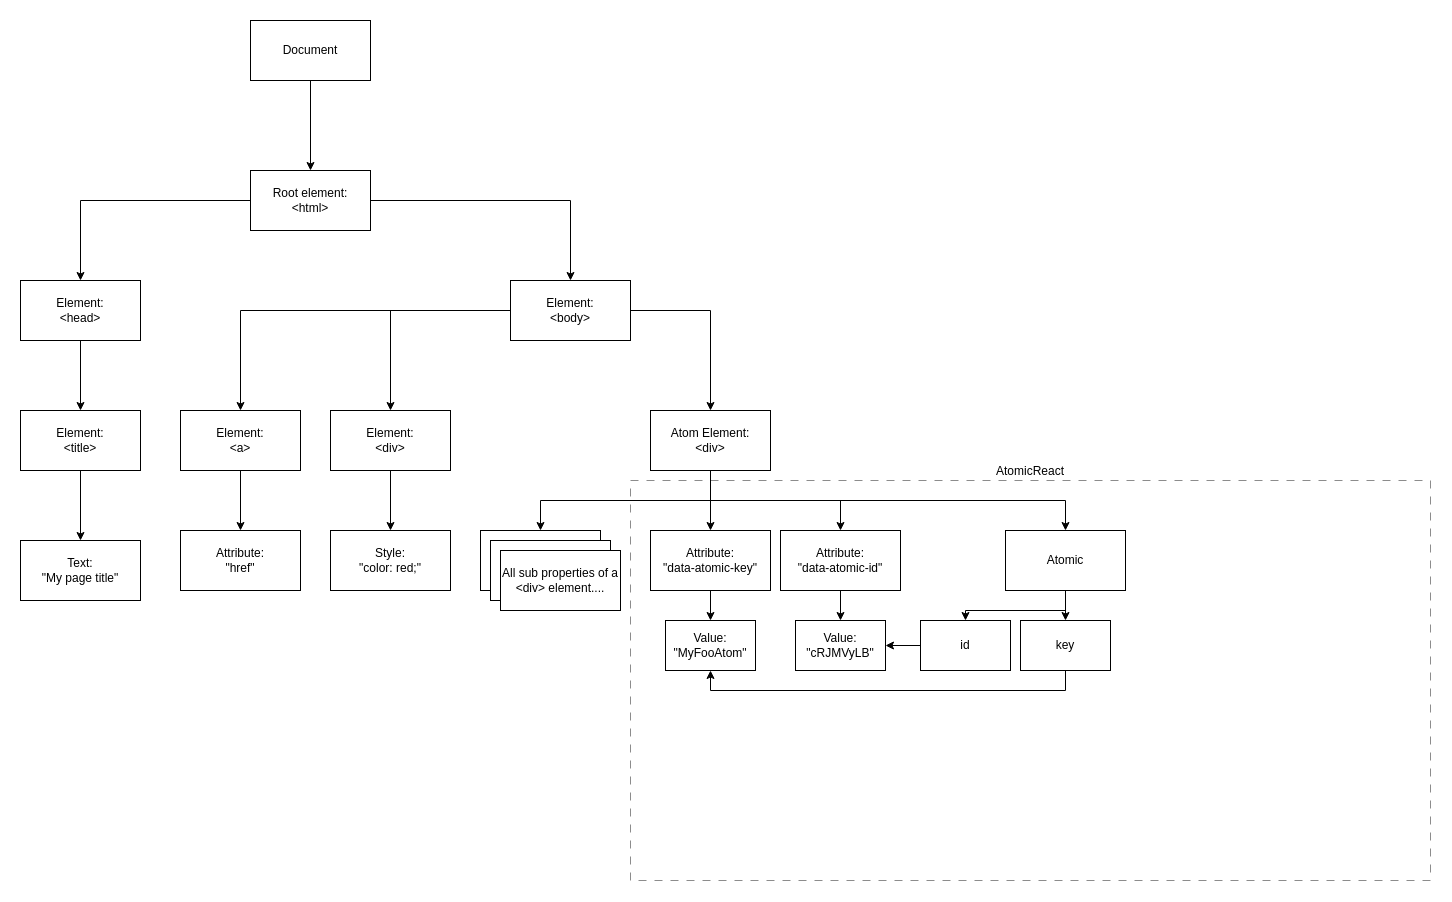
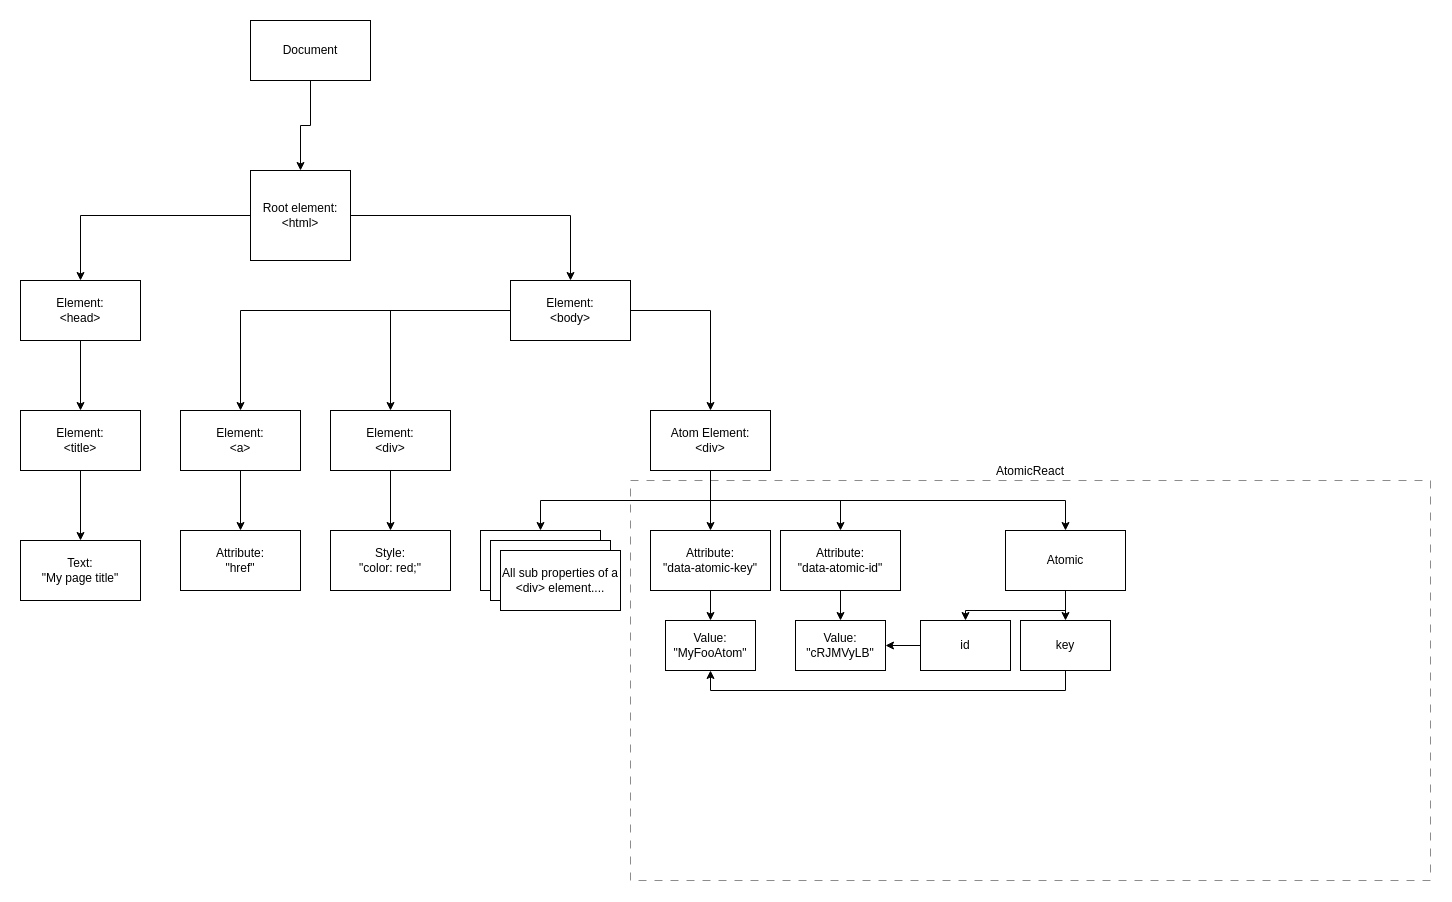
  <mxCell id="0" />
  <mxCell id="1" parent="0" />
  <mxCell id="2" value="AtomicReact" style="rounded=0;whiteSpace=wrap;html=1;fillColor=none;strokeColor=#8C8C8C;dashed=1;dashPattern=8 8;verticalAlign=bottom;labelPosition=center;verticalLabelPosition=top;align=center;" vertex="1" parent="1"><mxGeometry x="630" y="480" width="800" height="400" as="geometry" /></mxCell>
  <mxCell id="3" style="edgeStyle=orthogonalEdgeStyle;rounded=0;orthogonalLoop=1;jettySize=auto;html=1;" edge="1" parent="1" source="4" target="7"><mxGeometry relative="1" as="geometry" /></mxCell>
  <mxCell id="4" value="Document" style="rounded=0;whiteSpace=wrap;html=1;" vertex="1" parent="1"><mxGeometry x="250" y="20" width="120" height="60" as="geometry" /></mxCell>
  <mxCell id="5" style="edgeStyle=orthogonalEdgeStyle;rounded=0;orthogonalLoop=1;jettySize=auto;html=1;" edge="1" parent="1" source="7" target="9"><mxGeometry relative="1" as="geometry" /></mxCell>
  <mxCell id="6" style="edgeStyle=orthogonalEdgeStyle;rounded=0;orthogonalLoop=1;jettySize=auto;html=1;" edge="1" parent="1" source="7" target="13"><mxGeometry relative="1" as="geometry" /></mxCell>
- <mxCell id="7" value="Root element:&lt;br&gt;&amp;lt;html&amp;gt;" style="rounded=0;whiteSpace=wrap;html=1;" vertex="1" parent="1"><mxGeometry x="250" y="170" width="120" height="60" as="geometry" /></mxCell>
+ <mxCell id="7" value="Root element:&lt;br&gt;&amp;lt;html&amp;gt;" style="rounded=0;whiteSpace=wrap;html=1;" vertex="1" parent="1"><mxGeometry x="250" y="170" width="100" height="90" as="geometry" /></mxCell>
  <mxCell id="8" style="edgeStyle=orthogonalEdgeStyle;rounded=0;orthogonalLoop=1;jettySize=auto;html=1;" edge="1" parent="1" source="9" target="15"><mxGeometry relative="1" as="geometry" /></mxCell>
  <mxCell id="9" value="Element:&lt;br&gt;&amp;lt;head&amp;gt;" style="rounded=0;whiteSpace=wrap;html=1;" vertex="1" parent="1"><mxGeometry x="20" y="280" width="120" height="60" as="geometry" /></mxCell>
  <mxCell id="10" style="edgeStyle=orthogonalEdgeStyle;rounded=0;orthogonalLoop=1;jettySize=auto;html=1;" edge="1" parent="1" source="13" target="23"><mxGeometry relative="1" as="geometry" /></mxCell>
  <mxCell id="11" style="edgeStyle=orthogonalEdgeStyle;rounded=0;orthogonalLoop=1;jettySize=auto;html=1;" edge="1" parent="1" source="13" target="21"><mxGeometry relative="1" as="geometry" /></mxCell>
  <mxCell id="12" style="edgeStyle=orthogonalEdgeStyle;rounded=0;orthogonalLoop=1;jettySize=auto;html=1;entryX=0.5;entryY=0;entryDx=0;entryDy=0;" edge="1" parent="1" source="13" target="34"><mxGeometry relative="1" as="geometry" /></mxCell>
  <mxCell id="13" value="Element:&lt;br&gt;&amp;lt;body&amp;gt;" style="rounded=0;whiteSpace=wrap;html=1;" vertex="1" parent="1"><mxGeometry x="510" y="280" width="120" height="60" as="geometry" /></mxCell>
  <mxCell id="14" style="edgeStyle=orthogonalEdgeStyle;rounded=0;orthogonalLoop=1;jettySize=auto;html=1;" edge="1" parent="1" source="15" target="16"><mxGeometry relative="1" as="geometry" /></mxCell>
  <mxCell id="15" value="Element:&lt;br&gt;&amp;lt;title&amp;gt;" style="rounded=0;whiteSpace=wrap;html=1;" vertex="1" parent="1"><mxGeometry x="20" y="410" width="120" height="60" as="geometry" /></mxCell>
  <mxCell id="16" value="&lt;div&gt;Text:&lt;/div&gt;&lt;div&gt;&quot;My page title&quot;&lt;br&gt;&lt;/div&gt;" style="rounded=0;whiteSpace=wrap;html=1;" vertex="1" parent="1"><mxGeometry x="20" y="540" width="120" height="60" as="geometry" /></mxCell>
  <mxCell id="17" style="edgeStyle=orthogonalEdgeStyle;rounded=0;orthogonalLoop=1;jettySize=auto;html=1;" edge="1" parent="1" source="21" target="26"><mxGeometry relative="1" as="geometry" /></mxCell>
  <mxCell id="18" style="edgeStyle=orthogonalEdgeStyle;rounded=0;orthogonalLoop=1;jettySize=auto;html=1;exitX=0.5;exitY=1;exitDx=0;exitDy=0;" edge="1" parent="1" source="21" target="28"><mxGeometry relative="1" as="geometry" /></mxCell>
  <mxCell id="19" style="edgeStyle=orthogonalEdgeStyle;rounded=0;orthogonalLoop=1;jettySize=auto;html=1;entryX=0.5;entryY=0;entryDx=0;entryDy=0;exitX=0.5;exitY=1;exitDx=0;exitDy=0;" edge="1" parent="1" source="21" target="30"><mxGeometry relative="1" as="geometry" /></mxCell>
  <mxCell id="20" style="edgeStyle=orthogonalEdgeStyle;rounded=0;orthogonalLoop=1;jettySize=auto;html=1;exitX=0.5;exitY=1;exitDx=0;exitDy=0;" edge="1" parent="1" source="21" target="38"><mxGeometry relative="1" as="geometry" /></mxCell>
  <mxCell id="21" value="Atom Element:&lt;br&gt;&amp;lt;div&amp;gt; " style="rounded=0;whiteSpace=wrap;html=1;" vertex="1" parent="1"><mxGeometry x="650" y="410" width="120" height="60" as="geometry" /></mxCell>
  <mxCell id="22" style="edgeStyle=orthogonalEdgeStyle;rounded=0;orthogonalLoop=1;jettySize=auto;html=1;" edge="1" parent="1" source="23" target="24"><mxGeometry relative="1" as="geometry" /></mxCell>
  <mxCell id="23" value="Element:&lt;br&gt;&amp;lt;div&amp;gt;" style="rounded=0;whiteSpace=wrap;html=1;" vertex="1" parent="1"><mxGeometry x="330" y="410" width="120" height="60" as="geometry" /></mxCell>
  <mxCell id="24" value="&lt;div&gt;Style:&lt;/div&gt;&lt;div&gt;&quot;color: red;&quot;&lt;br&gt;&lt;/div&gt;" style="rounded=0;whiteSpace=wrap;html=1;" vertex="1" parent="1"><mxGeometry x="330" y="530" width="120" height="60" as="geometry" /></mxCell>
  <mxCell id="25" style="edgeStyle=orthogonalEdgeStyle;rounded=0;orthogonalLoop=1;jettySize=auto;html=1;" edge="1" parent="1" source="26" target="39"><mxGeometry relative="1" as="geometry" /></mxCell>
  <mxCell id="26" value="Attribute:&lt;br&gt;&quot;data-atomic-key&quot;" style="rounded=0;whiteSpace=wrap;html=1;" vertex="1" parent="1"><mxGeometry x="650" y="530" width="120" height="60" as="geometry" /></mxCell>
  <mxCell id="27" style="edgeStyle=orthogonalEdgeStyle;rounded=0;orthogonalLoop=1;jettySize=auto;html=1;" edge="1" parent="1" source="28" target="40"><mxGeometry relative="1" as="geometry" /></mxCell>
  <mxCell id="28" value="Attribute:&lt;br&gt;&quot;data-atomic-id&quot;" style="rounded=0;whiteSpace=wrap;html=1;" vertex="1" parent="1"><mxGeometry x="780" y="530" width="120" height="60" as="geometry" /></mxCell>
  <mxCell id="29" value="" style="group" vertex="1" connectable="0" parent="1"><mxGeometry x="480" y="530" width="140" height="80" as="geometry" /></mxCell>
  <mxCell id="30" value="" style="rounded=0;whiteSpace=wrap;html=1;" vertex="1" parent="29"><mxGeometry width="120" height="60" as="geometry" /></mxCell>
  <mxCell id="31" value="" style="rounded=0;whiteSpace=wrap;html=1;" vertex="1" parent="29"><mxGeometry x="10" y="10" width="120" height="60" as="geometry" /></mxCell>
  <mxCell id="32" value="All sub properties of a &amp;lt;div&amp;gt; element...." style="rounded=0;whiteSpace=wrap;html=1;" vertex="1" parent="29"><mxGeometry x="20" y="20" width="120" height="60" as="geometry" /></mxCell>
  <mxCell id="33" style="edgeStyle=orthogonalEdgeStyle;rounded=0;orthogonalLoop=1;jettySize=auto;html=1;" edge="1" parent="1" source="34" target="35"><mxGeometry relative="1" as="geometry" /></mxCell>
  <mxCell id="34" value="Element:&lt;br&gt;&amp;lt;a&amp;gt;" style="rounded=0;whiteSpace=wrap;html=1;" vertex="1" parent="1"><mxGeometry x="180" y="410" width="120" height="60" as="geometry" /></mxCell>
  <mxCell id="35" value="&lt;div&gt;Attribute:&lt;/div&gt;&lt;div&gt;&quot;href&quot;&lt;br&gt;&lt;/div&gt;" style="rounded=0;whiteSpace=wrap;html=1;" vertex="1" parent="1"><mxGeometry x="180" y="530" width="120" height="60" as="geometry" /></mxCell>
  <mxCell id="36" style="edgeStyle=orthogonalEdgeStyle;rounded=0;orthogonalLoop=1;jettySize=auto;html=1;" edge="1" parent="1" source="38" target="42"><mxGeometry relative="1" as="geometry"><Array as="points"><mxPoint x="1065" y="610" /><mxPoint x="965" y="610" /></Array></mxGeometry></mxCell>
  <mxCell id="37" style="edgeStyle=orthogonalEdgeStyle;rounded=0;orthogonalLoop=1;jettySize=auto;html=1;" edge="1" parent="1" source="38" target="44"><mxGeometry relative="1" as="geometry" /></mxCell>
  <mxCell id="38" value="Atomic" style="rounded=0;whiteSpace=wrap;html=1;" vertex="1" parent="1"><mxGeometry x="1005" y="530" width="120" height="60" as="geometry" /></mxCell>
  <mxCell id="39" value="&lt;div&gt;Value:&lt;/div&gt;&lt;div&gt;&quot;MyFooAtom&quot;&lt;br&gt;&lt;/div&gt;" style="rounded=0;whiteSpace=wrap;html=1;" vertex="1" parent="1"><mxGeometry x="665" y="620" width="90" height="50" as="geometry" /></mxCell>
  <mxCell id="40" value="&lt;div&gt;Value:&lt;/div&gt;&lt;div&gt;&quot;cRJMVyLB&quot;&lt;br&gt;&lt;/div&gt;" style="rounded=0;whiteSpace=wrap;html=1;" vertex="1" parent="1"><mxGeometry x="795" y="620" width="90" height="50" as="geometry" /></mxCell>
  <mxCell id="41" style="edgeStyle=orthogonalEdgeStyle;rounded=0;orthogonalLoop=1;jettySize=auto;html=1;" edge="1" parent="1" source="42" target="40"><mxGeometry relative="1" as="geometry" /></mxCell>
  <mxCell id="42" value="id" style="rounded=0;whiteSpace=wrap;html=1;" vertex="1" parent="1"><mxGeometry x="920" y="620" width="90" height="50" as="geometry" /></mxCell>
  <mxCell id="43" style="edgeStyle=orthogonalEdgeStyle;rounded=0;orthogonalLoop=1;jettySize=auto;html=1;" edge="1" parent="1" source="44" target="39"><mxGeometry relative="1" as="geometry"><Array as="points"><mxPoint x="1065" y="690" /><mxPoint x="710" y="690" /></Array></mxGeometry></mxCell>
  <mxCell id="44" value="key" style="rounded=0;whiteSpace=wrap;html=1;" vertex="1" parent="1"><mxGeometry x="1020" y="620" width="90" height="50" as="geometry" /></mxCell>
